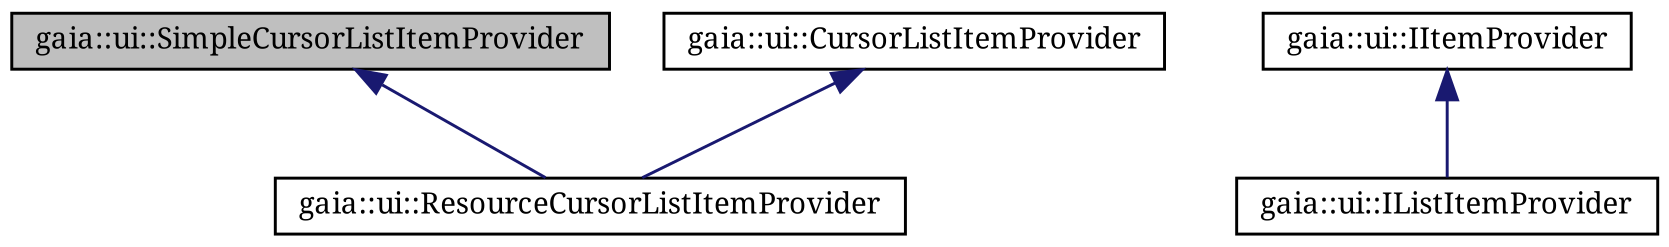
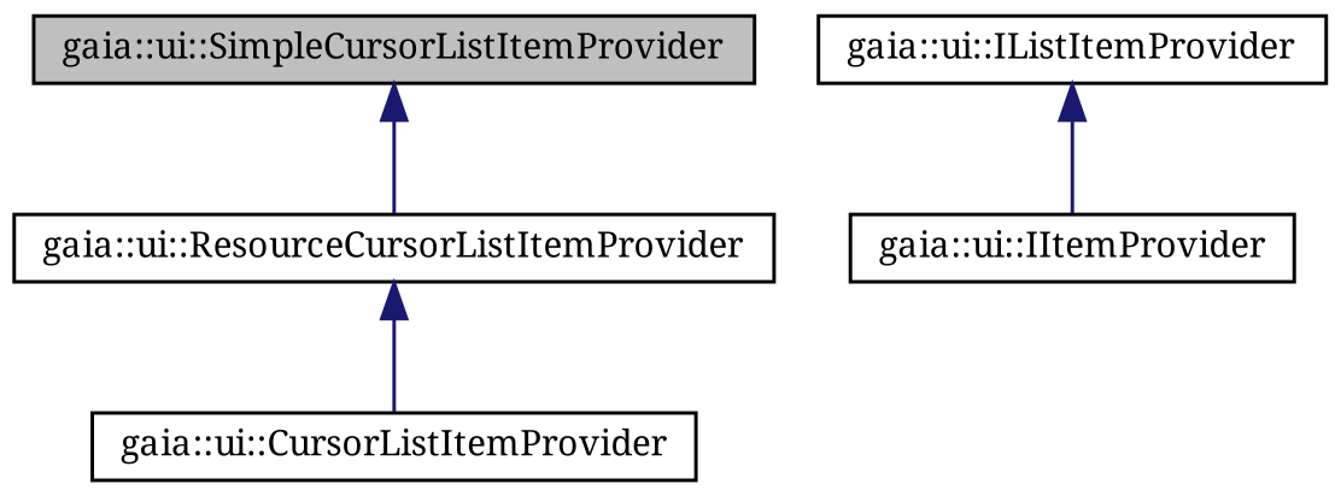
  digraph {
    fontname="Noto Serif"
    node [color=black fillcolor=white fontname="Noto Serif" fontsize=10 shape=record style=filled]
    edge [color=midnightblue dir=back fontname="Noto Serif" fontsize=10 labelfontname=Helvetica labelfontsize=10 style=solid]
    n1 [fillcolor=grey75 fontcolor=black height=0.2 label="gaia::ui::SimpleCursorListItemProvider" width=0.4]
    n2 [height=0.2 label="gaia::ui::ResourceCursorListItemProvider" width=0.4]
    n3 [height=0.2 label="gaia::ui::CursorListItemProvider" width=0.4]
    n4 [height=0.2 label="gaia::ui::IListItemProvider" width=0.4]
    n5 [height=0.2 label="gaia::ui::IItemProvider" width=0.4]
    n1 -> n2
-   n3 -> n2
-   n5 -> n4
+   n2 -> n3
+   n4 -> n5
  }
